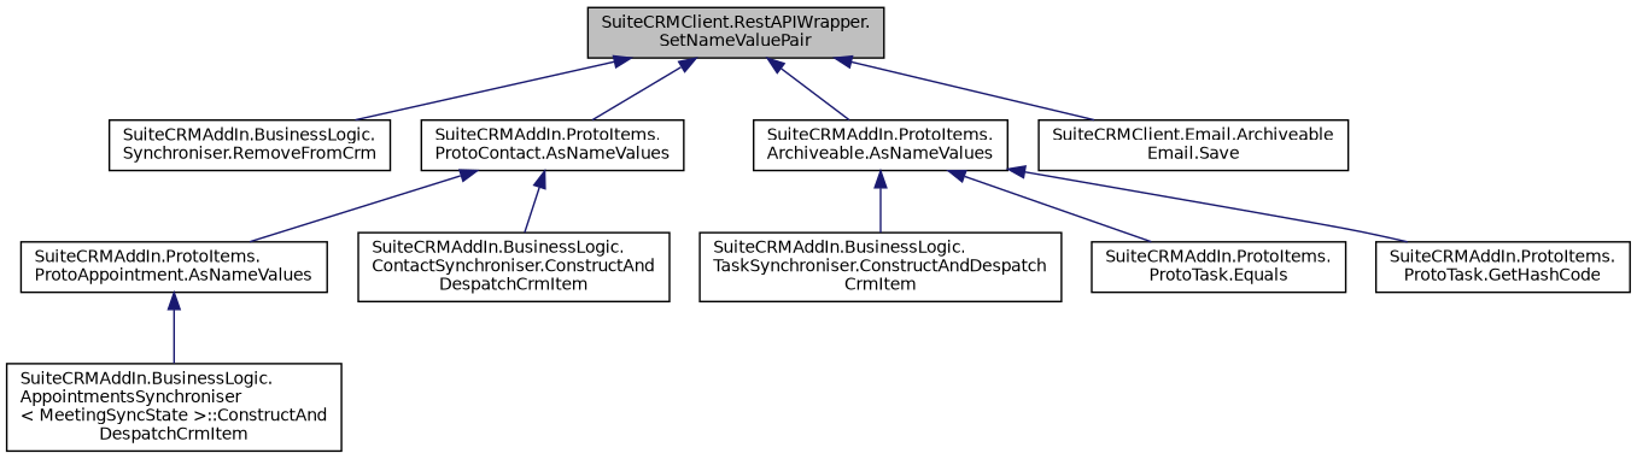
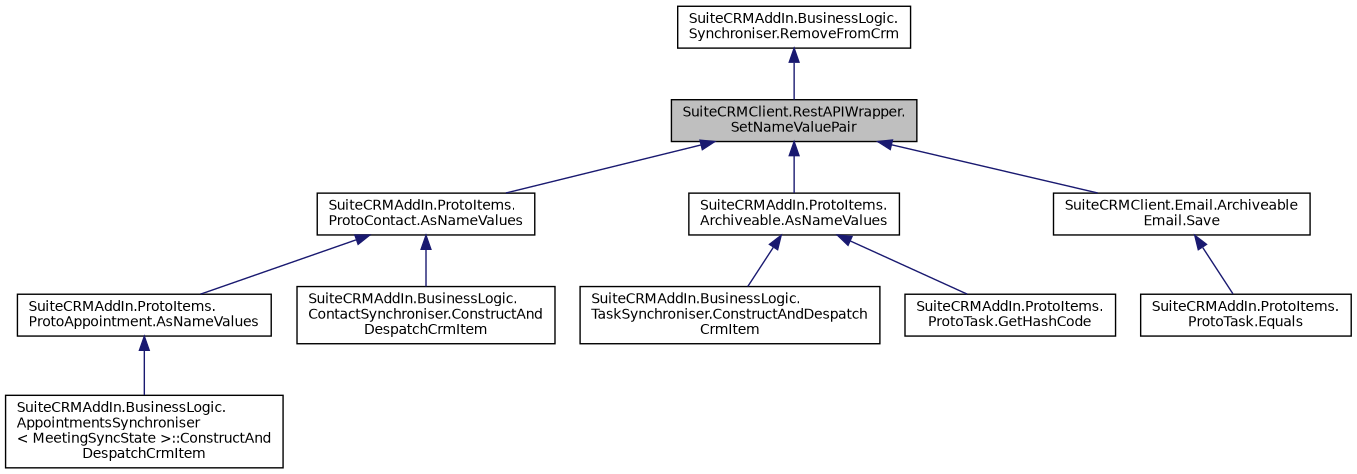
  digraph {
    rankdir=TB
    node [color=black fillcolor=white fontname=Helvetica fontsize=10 shape=record style=filled]
    edge [color=midnightblue dir=back fontname=Helvetica fontsize=10 labelfontname=Helvetica labelfontsize=10 style=solid]
    n1 [fillcolor=grey75 fontcolor=black height=0.2 label="SuiteCRMClient.RestAPIWrapper.\lSetNameValuePair" width=0.4]
    n2 [height=0.2 label="SuiteCRMAddIn.BusinessLogic.\lSynchroniser.RemoveFromCrm" width=0.4]
    n3 [height=0.2 label="SuiteCRMAddIn.ProtoItems.\lProtoContact.AsNameValues" width=0.4]
    n4 [height=0.2 label="SuiteCRMAddIn.ProtoItems.\lArchiveable.AsNameValues" width=0.4]
    n5 [height=0.2 label="SuiteCRMClient.Email.Archiveable\lEmail.Save" width=0.4]
    n6 [height=0.2 label="SuiteCRMAddIn.ProtoItems.\lProtoAppointment.AsNameValues" width=0.4]
    n7 [height=0.2 label="SuiteCRMAddIn.BusinessLogic.\lAppointmentsSynchroniser\l\< MeetingSyncState \>::ConstructAnd\lDespatchCrmItem" width=0.4]
    n8 [height=0.2 label="SuiteCRMAddIn.BusinessLogic.\lContactSynchroniser.ConstructAnd\lDespatchCrmItem" width=0.4]
    n9 [height=0.2 label="SuiteCRMAddIn.BusinessLogic.\lTaskSynchroniser.ConstructAndDespatch\lCrmItem" width=0.4]
    n10 [height=0.2 label="SuiteCRMAddIn.ProtoItems.\lProtoTask.Equals" width=0.4]
    n11 [height=0.2 label="SuiteCRMAddIn.ProtoItems.\lProtoTask.GetHashCode" width=0.4]
-   n1 -> n2
+   n2 -> n1
    n1 -> n3
    n1 -> n4
    n1 -> n5
    n3 -> n6
    n3 -> n8
    n4 -> n9
-   n4 -> n10
+   n5 -> n10
    n4 -> n11
    n6 -> n7
  }
